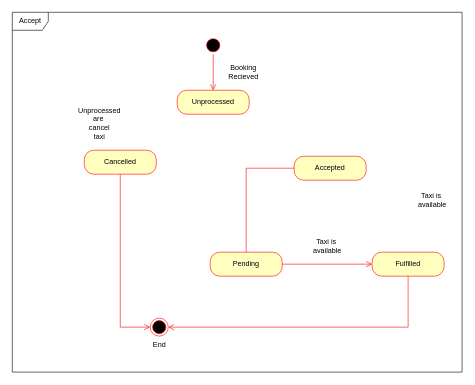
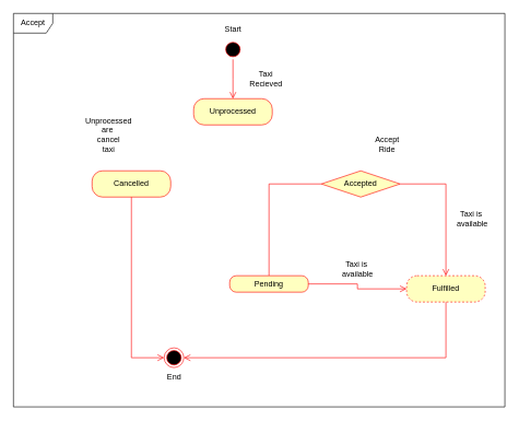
  <mxCell id="0" />
  <mxCell id="1" parent="0" />
  <mxCell id="2" value="Accept" style="shape=umlFrame;whiteSpace=wrap;html=1;pointerEvents=0;" vertex="1" parent="1"><mxGeometry x="20" y="20" width="750" height="600" as="geometry" /></mxCell>
  <mxCell id="3" value="" style="ellipse;html=1;shape=startState;fillColor=#000000;strokeColor=#ff0000;" vertex="1" parent="1"><mxGeometry x="340" y="60" width="30" height="30" as="geometry" /></mxCell>
  <mxCell id="4" value="" style="edgeStyle=orthogonalEdgeStyle;html=1;verticalAlign=bottom;endArrow=open;endSize=8;strokeColor=#ff0000;rounded=0;" edge="1" source="3" parent="1"><mxGeometry relative="1" as="geometry"><mxPoint x="355" y="150" as="targetPoint" /></mxGeometry></mxCell>
  <mxCell id="5" value="Unprocessed" style="rounded=1;whiteSpace=wrap;html=1;arcSize=40;fontColor=#000000;fillColor=#ffffc0;strokeColor=#ff0000;" vertex="1" parent="1"><mxGeometry x="295" y="150" width="120" height="40" as="geometry" /></mxCell>
- <mxCell id="6" value="Cancelled" style="rounded=1;whiteSpace=wrap;html=1;arcSize=40;fontColor=#000000;fillColor=#ffffc0;strokeColor=#ff0000;" vertex="1" parent="1"><mxGeometry x="140" y="250" width="120" height="40" as="geometry" /></mxCell>
+ <mxCell id="6" value="Cancelled" style="rounded=1;whiteSpace=wrap;html=1;arcSize=40;fontColor=#000000;fillColor=#ffffc0;strokeColor=#ff0000;" vertex="1" parent="1"><mxGeometry x="140" y="260" width="120" height="40" as="geometry" /></mxCell>
  <mxCell id="7" value="" style="edgeStyle=orthogonalEdgeStyle;html=1;verticalAlign=bottom;endArrow=open;endSize=8;strokeColor=#ff0000;rounded=0;entryX=0;entryY=0.5;entryDx=0;entryDy=0;" edge="1" source="6" parent="1" target="19"><mxGeometry relative="1" as="geometry"><mxPoint x="200" y="360" as="targetPoint" /></mxGeometry></mxCell>
- <mxCell id="8" value="Accepted" style="rounded=1;whiteSpace=wrap;html=1;arcSize=40;fontColor=#000000;fillColor=#ffffc0;strokeColor=#ff0000;" vertex="1" parent="1"><mxGeometry x="490" y="260" width="120" height="40" as="geometry" /></mxCell>
+ <mxCell id="8" value="Accepted" style="rhombus;whiteSpace=wrap;html=1;arcSize=40;fontColor=#000000;fillColor=#ffffc0;strokeColor=#ff0000;" vertex="1" parent="1"><mxGeometry x="490" y="260" width="120" height="40" as="geometry" /></mxCell>
  <mxCell id="9" value="" style="edgeStyle=orthogonalEdgeStyle;html=1;verticalAlign=bottom;endArrow=none;endSize=8;strokeColor=#ff0000;rounded=0;entryX=0.5;entryY=0;entryDx=0;entryDy=0;exitX=0;exitY=0.5;exitDx=0;exitDy=0;" edge="1" source="8" parent="1" target="10"><mxGeometry relative="1" as="geometry"><mxPoint x="520" y="360" as="targetPoint" /></mxGeometry></mxCell>
- <mxCell id="10" value="Pending" style="rounded=1;whiteSpace=wrap;html=1;arcSize=40;fontColor=#000000;fillColor=#ffffc0;strokeColor=#ff0000;" vertex="1" parent="1"><mxGeometry x="350" y="420" width="120" height="40" as="geometry" /></mxCell>
+ <mxCell id="10" value="Pending" style="rounded=1;whiteSpace=wrap;html=1;arcSize=40;fontColor=#000000;fillColor=#ffffc0;strokeColor=#ff0000;" vertex="1" parent="1"><mxGeometry x="350" y="420" width="120" height="25" as="geometry" /></mxCell>
  <mxCell id="11" value="" style="edgeStyle=orthogonalEdgeStyle;html=1;verticalAlign=bottom;endArrow=open;endSize=8;strokeColor=#ff0000;rounded=0;entryX=0;entryY=0.5;entryDx=0;entryDy=0;" edge="1" source="10" parent="1" target="12"><mxGeometry relative="1" as="geometry"><mxPoint x="410" y="520" as="targetPoint" /></mxGeometry></mxCell>
- <mxCell id="12" value="Fulfilled" style="rounded=1;whiteSpace=wrap;html=1;arcSize=40;fontColor=#000000;fillColor=#ffffc0;strokeColor=#ff0000;" vertex="1" parent="1"><mxGeometry x="620" y="420" width="120" height="40" as="geometry" /></mxCell>
+ <mxCell id="12" value="Fulfilled" style="rounded=1;whiteSpace=wrap;html=1;arcSize=40;fontColor=#000000;fillColor=#ffffc0;strokeColor=#ff0000;dashed=1;" vertex="1" parent="1"><mxGeometry x="620" y="420" width="120" height="40" as="geometry" /></mxCell>
+ <mxCell id="13" value="" style="edgeStyle=orthogonalEdgeStyle;html=1;verticalAlign=bottom;endArrow=open;endSize=8;strokeColor=#ff0000;rounded=0;entryX=0.5;entryY=0;entryDx=0;entryDy=0;exitX=1;exitY=0.5;exitDx=0;exitDy=0;" edge="1" parent="1" source="8" target="12"><mxGeometry relative="1" as="geometry"><mxPoint x="530" y="370" as="targetPoint" /><mxPoint x="530" y="310" as="sourcePoint" /></mxGeometry></mxCell>
  <mxCell id="14" value="Unprocessed&lt;div&gt;are&amp;nbsp;&lt;/div&gt;&lt;div&gt;cancel&lt;/div&gt;&lt;div&gt;taxi&lt;/div&gt;" style="text;html=1;align=center;verticalAlign=middle;resizable=0;points=[];autosize=1;strokeColor=none;fillColor=none;" vertex="1" parent="1"><mxGeometry x="130" y="170" width="70" height="70" as="geometry" /></mxCell>
- <mxCell id="15" value="Booking&lt;div&gt;Recieved&lt;/div&gt;" style="text;html=1;align=center;verticalAlign=middle;resizable=0;points=[];autosize=1;strokeColor=none;fillColor=none;" vertex="1" parent="1"><mxGeometry x="370" y="100" width="70" height="40" as="geometry" /></mxCell>
+ <mxCell id="15" value="Taxi&lt;div&gt;Recieved&lt;/div&gt;" style="text;html=1;align=center;verticalAlign=middle;resizable=0;points=[];autosize=1;strokeColor=none;fillColor=none;" vertex="1" parent="1"><mxGeometry x="370" y="100" width="70" height="40" as="geometry" /></mxCell>
+ <mxCell id="16" value="Accept&lt;div&gt;Ride&lt;/div&gt;" style="text;html=1;align=center;verticalAlign=middle;resizable=0;points=[];autosize=1;strokeColor=none;fillColor=none;" vertex="1" parent="1"><mxGeometry x="560" y="200" width="60" height="40" as="geometry" /></mxCell>
  <mxCell id="17" value="Taxi is&amp;nbsp;&lt;div&gt;available&lt;/div&gt;" style="text;html=1;align=center;verticalAlign=middle;resizable=0;points=[];autosize=1;strokeColor=none;fillColor=none;" vertex="1" parent="1"><mxGeometry x="685" y="313" width="70" height="40" as="geometry" /></mxCell>
  <mxCell id="18" value="Taxi is&amp;nbsp;&lt;div&gt;available&lt;/div&gt;" style="text;html=1;align=center;verticalAlign=middle;resizable=0;points=[];autosize=1;strokeColor=none;fillColor=none;" vertex="1" parent="1"><mxGeometry x="510" y="390" width="70" height="40" as="geometry" /></mxCell>
  <mxCell id="19" value="" style="ellipse;html=1;shape=endState;fillColor=#000000;strokeColor=#ff0000;" vertex="1" parent="1"><mxGeometry x="250" y="530" width="30" height="30" as="geometry" /></mxCell>
  <mxCell id="20" value="" style="edgeStyle=orthogonalEdgeStyle;html=1;verticalAlign=bottom;endArrow=open;endSize=8;strokeColor=#ff0000;rounded=0;exitX=0.5;exitY=1;exitDx=0;exitDy=0;entryX=1;entryY=0.5;entryDx=0;entryDy=0;" edge="1" parent="1" source="12" target="19"><mxGeometry relative="1" as="geometry"><mxPoint x="210" y="370" as="targetPoint" /><mxPoint x="210" y="310" as="sourcePoint" /></mxGeometry></mxCell>
+ <mxCell id="21" value="Start" style="text;html=1;align=center;verticalAlign=middle;resizable=0;points=[];autosize=1;strokeColor=none;fillColor=none;" vertex="1" parent="1"><mxGeometry x="330" y="30" width="50" height="30" as="geometry" /></mxCell>
  <mxCell id="22" value="End" style="text;html=1;align=center;verticalAlign=middle;resizable=0;points=[];autosize=1;strokeColor=none;fillColor=none;" vertex="1" parent="1"><mxGeometry x="245" y="560" width="40" height="30" as="geometry" /></mxCell>
